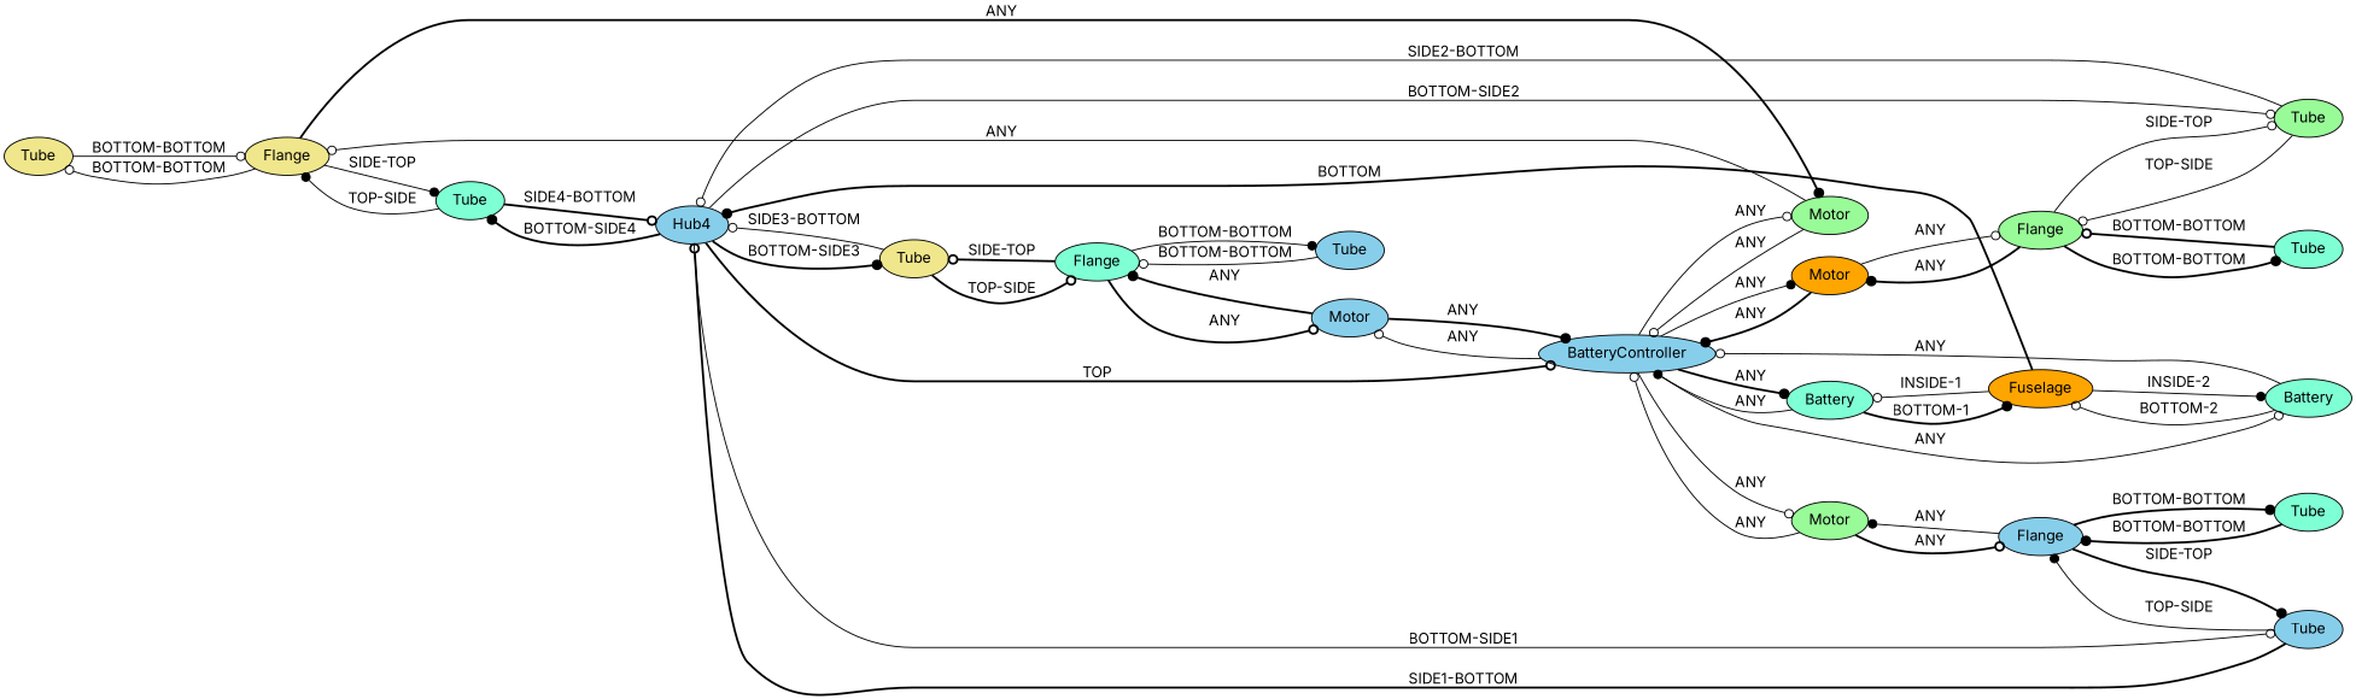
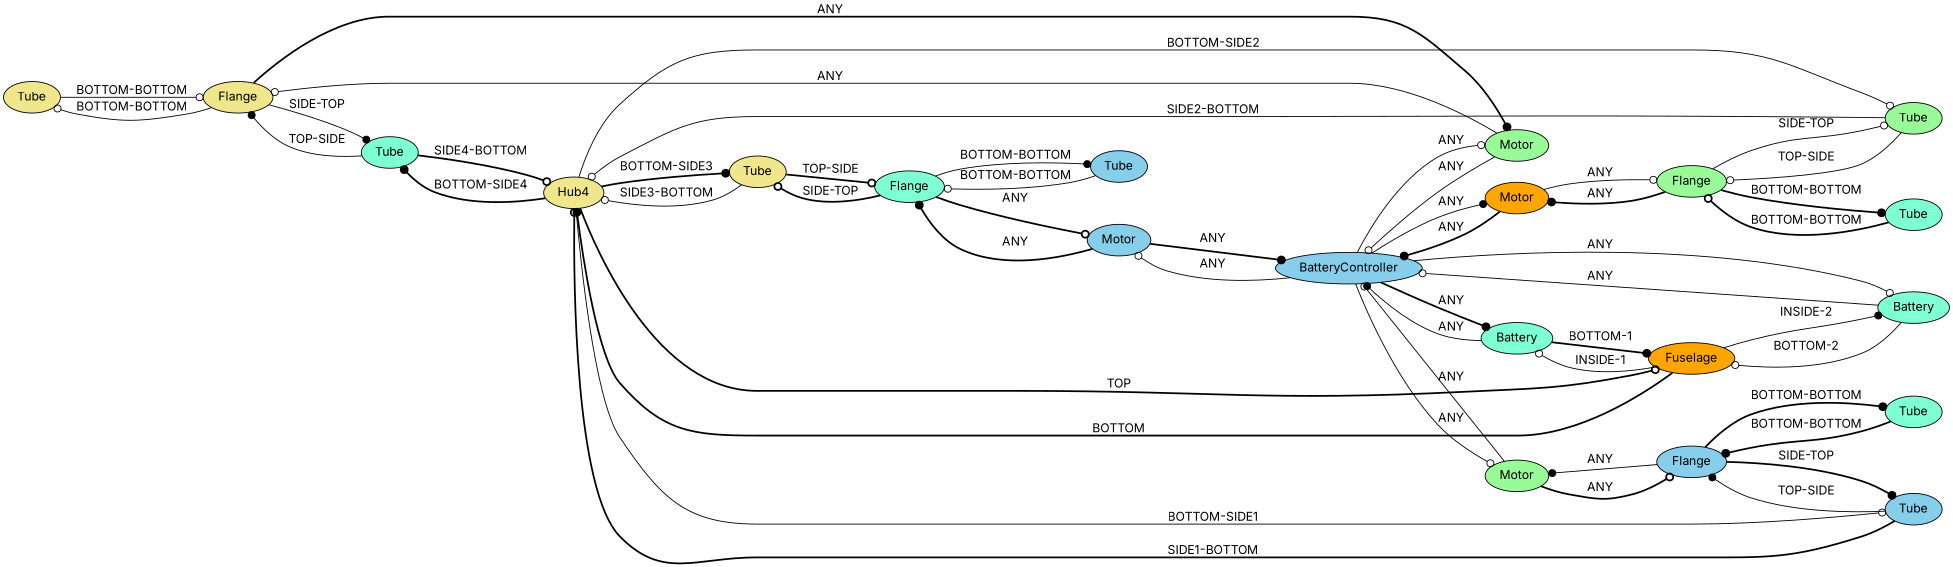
  digraph {
    fontname=Inter
    rankdir=LR
    node [fillcolor=aquamarine fontname=Inter style=filled]
    edge [arrowhead=odot fontname=Inter style=solid]
    n1 [fillcolor=khaki instance=Tube_instance_1 label=Tube]
    n2 [fillcolor=khaki instance=Flange_instance_2 label=Flange]
    n3 [fillcolor=palegreen instance=Motor_instance_2 label=Motor]
    n4 [instance=Tube_instance_7 label=Tube]
    n5 [fillcolor=palegreen instance=Motor_instance_1 label=Motor]
    n6 [fillcolor=skyblue instance=BatteryController_instance_1 label=BatteryController]
    n7 [fillcolor=skyblue instance=Flange_instance_4 label=Flange]
    n8 [instance=Battery_instance_1 label=Battery]
    n9 [fillcolor=orange instance=Motor_instance_3 label=Motor]
    n10 [instance=Battery_instance_2 label=Battery]
    n11 [fillcolor=skyblue instance=Motor_instance_4 label=Motor]
    n12 [fillcolor=skyblue instance=Tube_instance_2 label=Tube]
    n13 [instance=Tube_instance_4 label=Tube]
-   n14 [fillcolor=skyblue instance=Hub4_instance_1 label=Hub4]
+   n14 [fillcolor=khaki instance=Hub4_instance_1 label=Hub4]
    n15 [fillcolor=orange instance=Fuselage_instance_1 label=Fuselage]
    n16 [fillcolor=palegreen instance=Tube_instance_6 label=Tube]
    n17 [fillcolor=khaki instance=Tube_instance_8 label=Tube]
    n18 [fillcolor=skyblue instance=Tube_instance_3 label=Tube]
    n19 [instance=Flange_instance_3 label=Flange]
    n20 [fillcolor=palegreen instance=Flange_instance_1 label=Flange]
    n21 [instance=Tube_instance_5 label=Tube]
    n1 -> n2 [label="BOTTOM-BOTTOM"]
    n2 -> n1 [label="BOTTOM-BOTTOM"]
    n2 -> n3 [arrowhead=dot label=ANY style=bold]
    n2 -> n4 [arrowhead=dot label="SIDE-TOP"]
    n3 -> n2 [label=ANY]
    n3 -> n6 [label=ANY]
    n4 -> n2 [arrowhead=dot label="TOP-SIDE"]
    n4 -> n14 [label="SIDE4-BOTTOM" style=bold]
    n5 -> n6 [label=ANY]
    n5 -> n7 [label=ANY style=bold]
    n6 -> n3 [label=ANY]
    n6 -> n5 [label=ANY]
    n6 -> n8 [arrowhead=dot label=ANY style=bold]
    n6 -> n9 [arrowhead=dot label=ANY]
    n6 -> n10 [label=ANY]
    n6 -> n11 [label=ANY]
    n7 -> n5 [arrowhead=dot label=ANY]
    n7 -> n12 [arrowhead=dot label="SIDE-TOP" style=bold]
    n7 -> n13 [arrowhead=dot label="BOTTOM-BOTTOM" style=bold]
    n8 -> n6 [arrowhead=dot label=ANY]
    n8 -> n15 [arrowhead=dot label="BOTTOM-1" style=bold]
    n9 -> n6 [arrowhead=dot label=ANY style=bold]
    n9 -> n20 [label=ANY]
    n10 -> n6 [label=ANY]
    n10 -> n15 [label="BOTTOM-2"]
    n11 -> n6 [arrowhead=dot label=ANY style=bold]
    n11 -> n19 [arrowhead=dot label=ANY style=bold]
    n12 -> n7 [arrowhead=dot label="TOP-SIDE"]
    n12 -> n14 [label="SIDE1-BOTTOM" style=bold]
    n13 -> n7 [arrowhead=dot label="BOTTOM-BOTTOM" style=bold]
    n14 -> n4 [arrowhead=dot label="BOTTOM-SIDE4" style=bold]
    n14 -> n12 [label="BOTTOM-SIDE1"]
-   n14 -> n6 [label=TOP style=bold]
+   n14 -> n15 [label=TOP style=bold]
    n14 -> n16 [label="BOTTOM-SIDE2"]
    n14 -> n17 [arrowhead=dot label="BOTTOM-SIDE3" style=bold]
    n15 -> n8 [label="INSIDE-1"]
    n15 -> n10 [arrowhead=dot label="INSIDE-2"]
    n15 -> n14 [arrowhead=dot label=BOTTOM style=bold]
    n16 -> n14 [label="SIDE2-BOTTOM"]
    n16 -> n20 [label="TOP-SIDE"]
    n17 -> n14 [label="SIDE3-BOTTOM"]
    n17 -> n19 [label="TOP-SIDE" style=bold]
    n18 -> n19 [label="BOTTOM-BOTTOM"]
    n19 -> n11 [label=ANY style=bold]
    n19 -> n17 [label="SIDE-TOP" style=bold]
    n19 -> n18 [arrowhead=dot label="BOTTOM-BOTTOM"]
    n20 -> n9 [arrowhead=dot label=ANY style=bold]
    n20 -> n16 [label="SIDE-TOP"]
    n20 -> n21 [arrowhead=dot label="BOTTOM-BOTTOM" style=bold]
    n21 -> n20 [label="BOTTOM-BOTTOM" style=bold]
  }
